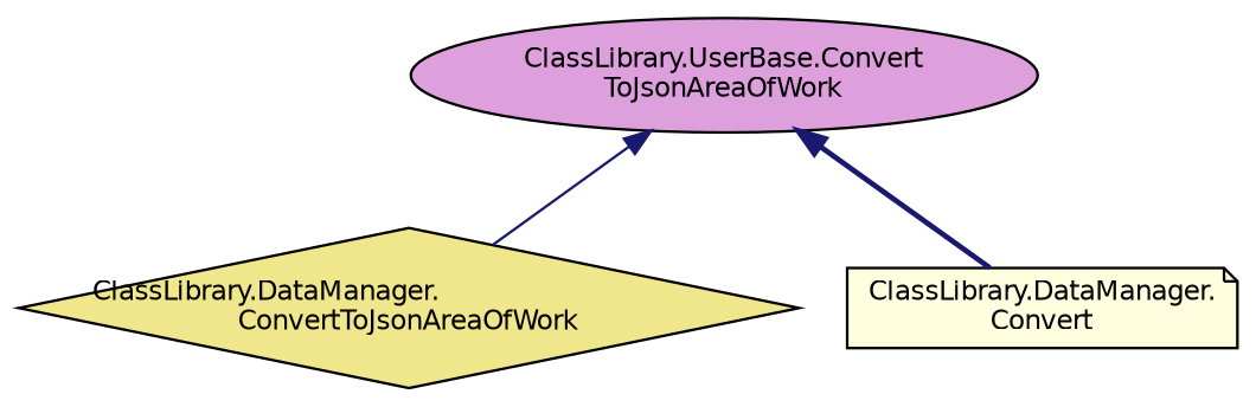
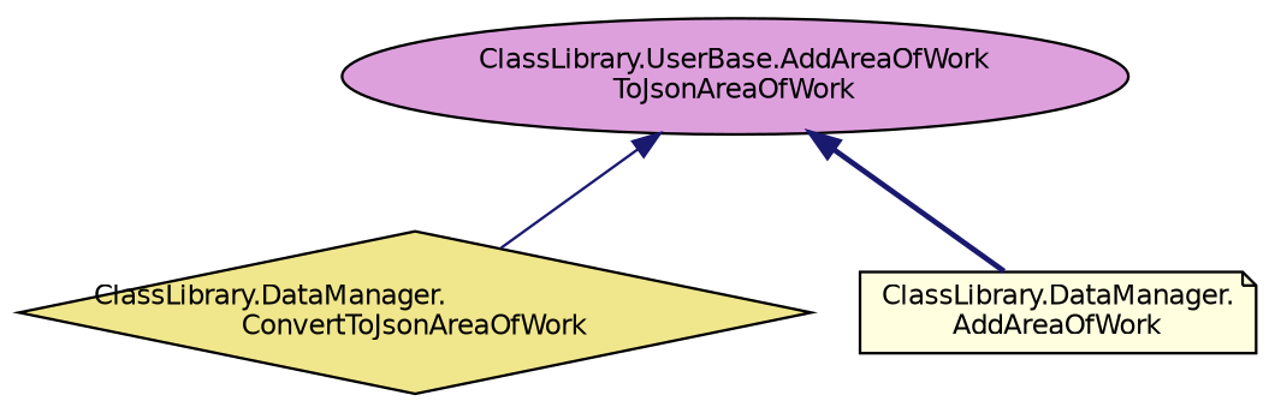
  digraph {
    rankdir=TB
    node [color=black fontname=Helvetica fontsize=10 style=filled]
    edge [color=midnightblue dir=back fontname=Helvetica fontsize=10 labelfontname=Helvetica labelfontsize=10]
-   n1 [fillcolor=plum fontcolor=black height=0.2 label="ClassLibrary.UserBase.Convert\lToJsonAreaOfWork" shape=ellipse width=0.4]
+   n1 [fillcolor=plum fontcolor=black height=0.2 label="ClassLibrary.UserBase.AddAreaOfWork\lToJsonAreaOfWork" shape=ellipse width=0.4]
    n2 [fillcolor=khaki height=0.2 label="ClassLibrary.DataManager.\lConvertToJsonAreaOfWork" shape=diamond width=0.4]
-   n3 [fillcolor=lightyellow height=0.2 label="ClassLibrary.DataManager.\lConvert" shape=note width=0.4]
+   n3 [fillcolor=lightyellow height=0.2 label="ClassLibrary.DataManager.\lAddAreaOfWork" shape=note width=0.4]
    n1 -> n2 [style=solid]
    n1 -> n3 [style=bold]
  }
